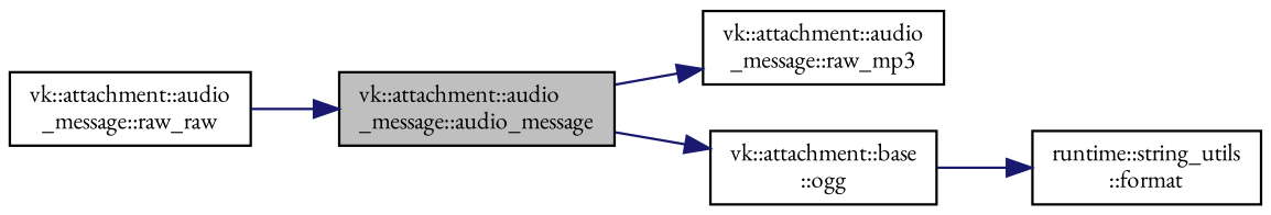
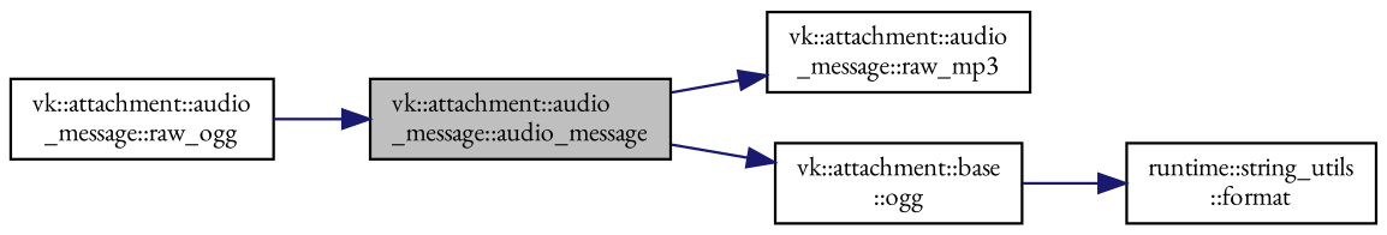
  digraph {
    fontname="EB Garamond"
    rankdir=LR
    node [color=black fillcolor=white fontname="EB Garamond" fontsize=10 shape=record style=filled]
    edge [color=midnightblue fontname="EB Garamond" fontsize=10 labelfontname=Helvetica labelfontsize=10 style=solid]
    n1 [fillcolor=grey75 fontcolor=black height=0.2 label="vk::attachment::audio\l_message::audio_message" width=0.4]
    n2 [height=0.2 label="vk::attachment::audio\l_message::raw_mp3" width=0.4]
    n3 [height=0.2 label="vk::attachment::base\l::ogg" width=0.4]
-   n4 [height=0.2 label="vk::attachment::audio\l_message::raw_raw" width=0.4]
+   n4 [height=0.2 label="vk::attachment::audio\l_message::raw_ogg" width=0.4]
    n5 [height=0.2 label="runtime::string_utils\l::format" width=0.4]
    n1 -> n2
    n1 -> n3
    n3 -> n5
    n4 -> n1
  }
